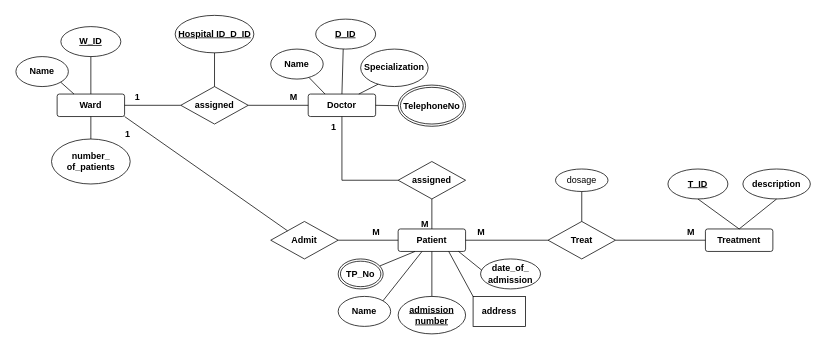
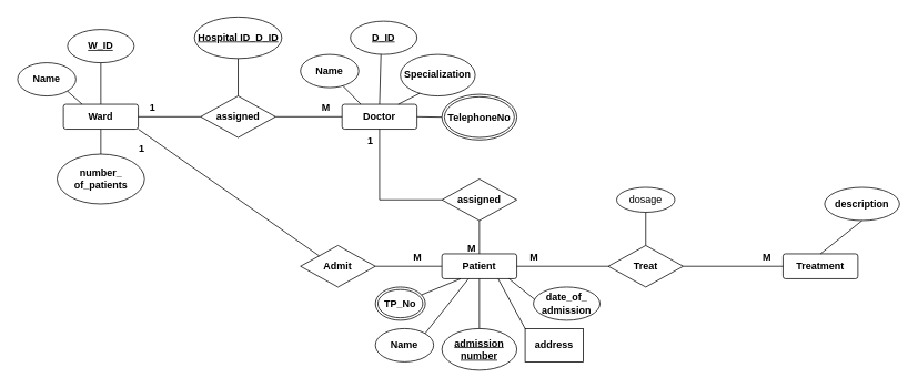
  <mxCell id="0" />
  <mxCell id="1" parent="0" />
  <mxCell id="2" value="&lt;b&gt;Ward &lt;/b&gt;" style="rounded=1;arcSize=10;whiteSpace=wrap;html=1;align=center;" parent="1" vertex="1"><mxGeometry x="75" y="125" width="90" height="30" as="geometry" /></mxCell>
  <mxCell id="3" value="&lt;b&gt;W_ID&lt;/b&gt;" style="ellipse;whiteSpace=wrap;html=1;align=center;fontStyle=4;" parent="1" vertex="1"><mxGeometry x="80" y="35" width="80" height="40" as="geometry" /></mxCell>
  <mxCell id="4" value="&lt;b&gt;Name &lt;/b&gt;" style="ellipse;whiteSpace=wrap;html=1;align=center;" parent="1" vertex="1"><mxGeometry x="20" y="75" width="70" height="40" as="geometry" /></mxCell>
  <mxCell id="5" value="&lt;b&gt;number_&lt;br&gt;of_patients&lt;/b&gt;" style="ellipse;whiteSpace=wrap;html=1;align=center;" parent="1" vertex="1"><mxGeometry x="67.5" y="185" width="105" height="60" as="geometry" /></mxCell>
  <mxCell id="6" value="" style="endArrow=none;html=1;rounded=0;entryX=0.5;entryY=1;entryDx=0;entryDy=0;exitX=0.5;exitY=0;exitDx=0;exitDy=0;" parent="1" source="5" target="2" edge="1"><mxGeometry relative="1" as="geometry"><mxPoint x="-10" y="185" as="sourcePoint" /><mxPoint x="150" y="185" as="targetPoint" /></mxGeometry></mxCell>
  <mxCell id="7" value="" style="endArrow=none;html=1;rounded=0;entryX=0.5;entryY=1;entryDx=0;entryDy=0;exitX=0.5;exitY=0;exitDx=0;exitDy=0;" parent="1" source="2" target="3" edge="1"><mxGeometry relative="1" as="geometry"><mxPoint x="120" y="115" as="sourcePoint" /><mxPoint x="120" y="95" as="targetPoint" /></mxGeometry></mxCell>
  <mxCell id="8" value="" style="endArrow=none;html=1;rounded=0;exitX=1;exitY=1;exitDx=0;exitDy=0;entryX=0.25;entryY=0;entryDx=0;entryDy=0;" parent="1" source="4" target="2" edge="1"><mxGeometry relative="1" as="geometry"><mxPoint x="10" y="145" as="sourcePoint" /><mxPoint x="170" y="145" as="targetPoint" /></mxGeometry></mxCell>
  <mxCell id="9" value="&lt;b&gt;Doctor &lt;/b&gt;" style="rounded=1;arcSize=10;whiteSpace=wrap;html=1;align=center;" parent="1" vertex="1"><mxGeometry x="410" y="125" width="90" height="30" as="geometry" /></mxCell>
  <mxCell id="10" value="&lt;b&gt;assigned&lt;/b&gt;" style="shape=rhombus;perimeter=rhombusPerimeter;whiteSpace=wrap;html=1;align=center;" parent="1" vertex="1"><mxGeometry x="240" y="115" width="90" height="50" as="geometry" /></mxCell>
  <mxCell id="11" value="" style="endArrow=none;html=1;rounded=0;exitX=1;exitY=0.5;exitDx=0;exitDy=0;entryX=0;entryY=0.5;entryDx=0;entryDy=0;" parent="1" source="2" target="10" edge="1"><mxGeometry relative="1" as="geometry"><mxPoint x="180" y="155" as="sourcePoint" /><mxPoint x="340" y="155" as="targetPoint" /></mxGeometry></mxCell>
  <mxCell id="12" value="" style="endArrow=none;html=1;rounded=0;exitX=1;exitY=0.5;exitDx=0;exitDy=0;entryX=0;entryY=0.5;entryDx=0;entryDy=0;" parent="1" source="10" target="9" edge="1"><mxGeometry relative="1" as="geometry"><mxPoint x="345" y="139.57" as="sourcePoint" /><mxPoint x="380" y="140" as="targetPoint" /></mxGeometry></mxCell>
  <mxCell id="13" value="&lt;b&gt;1&lt;/b&gt;" style="text;strokeColor=none;fillColor=none;spacingLeft=4;spacingRight=4;overflow=hidden;rotatable=0;points=[[0,0.5],[1,0.5]];portConstraint=eastwest;fontSize=12;whiteSpace=wrap;html=1;" parent="1" vertex="1"><mxGeometry x="172.5" y="115" width="40" height="30" as="geometry" /></mxCell>
  <mxCell id="14" value="&lt;b&gt;M&lt;/b&gt;" style="text;strokeColor=none;fillColor=none;spacingLeft=4;spacingRight=4;overflow=hidden;rotatable=0;points=[[0,0.5],[1,0.5]];portConstraint=eastwest;fontSize=12;whiteSpace=wrap;html=1;" parent="1" vertex="1"><mxGeometry x="380" y="115" width="40" height="30" as="geometry" /></mxCell>
  <mxCell id="15" value="&lt;b&gt;Patient &lt;/b&gt;" style="rounded=1;arcSize=10;whiteSpace=wrap;html=1;align=center;" parent="1" vertex="1"><mxGeometry x="530" y="305" width="90" height="30" as="geometry" /></mxCell>
  <mxCell id="16" value="&lt;b&gt;Admit&lt;/b&gt;" style="shape=rhombus;perimeter=rhombusPerimeter;whiteSpace=wrap;html=1;align=center;" parent="1" vertex="1"><mxGeometry x="360" y="295" width="90" height="50" as="geometry" /></mxCell>
  <mxCell id="17" value="" style="endArrow=none;html=1;rounded=0;exitX=1;exitY=1;exitDx=0;exitDy=0;entryX=0;entryY=0;entryDx=0;entryDy=0;" parent="1" source="2" target="16" edge="1"><mxGeometry relative="1" as="geometry"><mxPoint x="260" y="295" as="sourcePoint" /><mxPoint x="485" y="345" as="targetPoint" /></mxGeometry></mxCell>
  <mxCell id="18" value="" style="endArrow=none;html=1;rounded=0;exitX=1;exitY=0.5;exitDx=0;exitDy=0;entryX=0;entryY=0.5;entryDx=0;entryDy=0;" parent="1" source="16" target="15" edge="1"><mxGeometry relative="1" as="geometry"><mxPoint x="471" y="295" as="sourcePoint" /><mxPoint x="569" y="378" as="targetPoint" /></mxGeometry></mxCell>
  <mxCell id="19" value="&lt;b&gt;admission&lt;br&gt;number &lt;/b&gt;" style="ellipse;whiteSpace=wrap;html=1;align=center;fontStyle=4;" parent="1" vertex="1"><mxGeometry x="530" y="395" width="90" height="50" as="geometry" /></mxCell>
  <mxCell id="20" value="&lt;b&gt;Name &lt;/b&gt;" style="ellipse;whiteSpace=wrap;html=1;align=center;" parent="1" vertex="1"><mxGeometry x="450" y="395" width="70" height="40" as="geometry" /></mxCell>
  <mxCell id="21" value="&lt;b&gt;address &lt;/b&gt;" style="whiteSpace=wrap;html=1;align=center;rounded=0;" parent="1" vertex="1"><mxGeometry x="630" y="395" width="70" height="40" as="geometry" /></mxCell>
  <mxCell id="22" value="&lt;b&gt;TP_No&lt;/b&gt;" style="ellipse;shape=doubleEllipse;margin=3;whiteSpace=wrap;html=1;align=center;" parent="1" vertex="1"><mxGeometry x="450" y="345" width="60" height="40" as="geometry" /></mxCell>
  <mxCell id="23" value="&lt;b&gt;date_of_&lt;br&gt;admission&lt;/b&gt;" style="ellipse;whiteSpace=wrap;html=1;align=center;" parent="1" vertex="1"><mxGeometry x="640" y="345" width="80" height="40" as="geometry" /></mxCell>
  <mxCell id="24" value="" style="endArrow=none;html=1;rounded=0;entryX=0.25;entryY=1;entryDx=0;entryDy=0;" parent="1" source="22" target="15" edge="1"><mxGeometry relative="1" as="geometry"><mxPoint x="540" y="355" as="sourcePoint" /><mxPoint x="700" y="355" as="targetPoint" /></mxGeometry></mxCell>
  <mxCell id="25" value="" style="endArrow=none;html=1;rounded=0;entryX=0.354;entryY=1.001;entryDx=0;entryDy=0;exitX=1;exitY=0;exitDx=0;exitDy=0;entryPerimeter=0;" parent="1" source="20" target="15" edge="1"><mxGeometry relative="1" as="geometry"><mxPoint x="516" y="364" as="sourcePoint" /><mxPoint x="563" y="345" as="targetPoint" /></mxGeometry></mxCell>
  <mxCell id="26" value="" style="endArrow=none;html=1;rounded=0;entryX=0.5;entryY=1;entryDx=0;entryDy=0;exitX=0.5;exitY=0;exitDx=0;exitDy=0;" parent="1" source="19" target="15" edge="1"><mxGeometry relative="1" as="geometry"><mxPoint x="520" y="411" as="sourcePoint" /><mxPoint x="572" y="345" as="targetPoint" /></mxGeometry></mxCell>
  <mxCell id="27" value="" style="endArrow=none;html=1;rounded=0;entryX=0.75;entryY=1;entryDx=0;entryDy=0;exitX=0;exitY=0;exitDx=0;exitDy=0;" parent="1" source="21" target="15" edge="1"><mxGeometry relative="1" as="geometry"><mxPoint x="585" y="405" as="sourcePoint" /><mxPoint x="585" y="345" as="targetPoint" /></mxGeometry></mxCell>
  <mxCell id="28" value="" style="endArrow=none;html=1;rounded=0;entryX=0.894;entryY=0.996;entryDx=0;entryDy=0;exitX=0.019;exitY=0.374;exitDx=0;exitDy=0;exitPerimeter=0;entryPerimeter=0;" parent="1" source="23" target="15" edge="1"><mxGeometry relative="1" as="geometry"><mxPoint x="672" y="395" as="sourcePoint" /><mxPoint x="620" y="329" as="targetPoint" /></mxGeometry></mxCell>
  <mxCell id="29" value="&lt;b&gt;Treatment &lt;/b&gt;" style="rounded=1;arcSize=10;whiteSpace=wrap;html=1;align=center;" parent="1" vertex="1"><mxGeometry x="940" y="305" width="90" height="30" as="geometry" /></mxCell>
  <mxCell id="30" value="&lt;b&gt;Treat&lt;/b&gt;" style="shape=rhombus;perimeter=rhombusPerimeter;whiteSpace=wrap;html=1;align=center;" parent="1" vertex="1"><mxGeometry x="730" y="295" width="90" height="50" as="geometry" /></mxCell>
  <mxCell id="31" value="" style="endArrow=none;html=1;rounded=0;exitX=1;exitY=0.5;exitDx=0;exitDy=0;" parent="1" source="15" target="30" edge="1"><mxGeometry relative="1" as="geometry"><mxPoint x="650" y="315" as="sourcePoint" /><mxPoint x="810" y="315" as="targetPoint" /></mxGeometry></mxCell>
  <mxCell id="32" value="" style="endArrow=none;html=1;rounded=0;exitX=1;exitY=0.5;exitDx=0;exitDy=0;entryX=0;entryY=0.5;entryDx=0;entryDy=0;" parent="1" source="30" target="29" edge="1"><mxGeometry relative="1" as="geometry"><mxPoint x="830" y="319.57" as="sourcePoint" /><mxPoint x="940" y="319.57" as="targetPoint" /></mxGeometry></mxCell>
- <mxCell id="33" value="&lt;b&gt;T_ID&lt;/b&gt;" style="ellipse;whiteSpace=wrap;html=1;align=center;fontStyle=4;" parent="1" vertex="1"><mxGeometry x="890" y="225" width="80" height="40" as="geometry" /></mxCell>
  <mxCell id="34" value="&lt;b&gt;description &lt;/b&gt;" style="ellipse;whiteSpace=wrap;html=1;align=center;" parent="1" vertex="1"><mxGeometry x="990" y="225" width="90" height="40" as="geometry" /></mxCell>
- <mxCell id="35" value="" style="endArrow=none;html=1;rounded=0;exitX=0.5;exitY=1;exitDx=0;exitDy=0;entryX=0.5;entryY=0;entryDx=0;entryDy=0;" parent="1" source="33" target="29" edge="1"><mxGeometry relative="1" as="geometry"><mxPoint x="910" y="295" as="sourcePoint" /><mxPoint x="1070" y="295" as="targetPoint" /></mxGeometry></mxCell>
  <mxCell id="36" value="" style="endArrow=none;html=1;rounded=0;exitX=0.5;exitY=1;exitDx=0;exitDy=0;entryX=0.5;entryY=0;entryDx=0;entryDy=0;" parent="1" source="34" target="29" edge="1"><mxGeometry relative="1" as="geometry"><mxPoint x="940" y="275" as="sourcePoint" /><mxPoint x="995" y="315" as="targetPoint" /></mxGeometry></mxCell>
  <mxCell id="37" value="&lt;b&gt;Name &lt;/b&gt;" style="ellipse;whiteSpace=wrap;html=1;align=center;" parent="1" vertex="1"><mxGeometry x="360" y="65" width="70" height="40" as="geometry" /></mxCell>
  <mxCell id="38" value="&lt;b&gt;D_ID&lt;/b&gt;" style="ellipse;whiteSpace=wrap;html=1;align=center;fontStyle=4;" parent="1" vertex="1"><mxGeometry x="420" y="25" width="80" height="40" as="geometry" /></mxCell>
  <mxCell id="39" value="&lt;b&gt; Specialization&lt;/b&gt;" style="ellipse;whiteSpace=wrap;html=1;align=center;" parent="1" vertex="1"><mxGeometry x="480" y="65" width="90" height="50" as="geometry" /></mxCell>
  <mxCell id="40" value="&lt;b&gt;TelephoneNo&lt;/b&gt;" style="ellipse;shape=doubleEllipse;margin=3;whiteSpace=wrap;html=1;align=center;" parent="1" vertex="1"><mxGeometry x="530" y="113" width="90" height="55" as="geometry" /></mxCell>
  <mxCell id="41" value="" style="endArrow=none;html=1;rounded=0;exitX=0.729;exitY=0.947;exitDx=0;exitDy=0;exitPerimeter=0;entryX=0.25;entryY=0;entryDx=0;entryDy=0;" parent="1" source="37" target="9" edge="1"><mxGeometry relative="1" as="geometry"><mxPoint x="430" y="115" as="sourcePoint" /><mxPoint x="590" y="115" as="targetPoint" /></mxGeometry></mxCell>
  <mxCell id="42" value="" style="endArrow=none;html=1;rounded=0;exitX=0.5;exitY=0;exitDx=0;exitDy=0;entryX=0.459;entryY=0.999;entryDx=0;entryDy=0;entryPerimeter=0;" parent="1" source="9" target="38" edge="1"><mxGeometry relative="1" as="geometry"><mxPoint x="440" y="105" as="sourcePoint" /><mxPoint x="600" y="105" as="targetPoint" /></mxGeometry></mxCell>
  <mxCell id="43" value="" style="endArrow=none;html=1;rounded=0;exitX=0.75;exitY=0;exitDx=0;exitDy=0;entryX=0.259;entryY=0.937;entryDx=0;entryDy=0;entryPerimeter=0;" parent="1" source="9" target="39" edge="1"><mxGeometry relative="1" as="geometry"><mxPoint x="480" y="105" as="sourcePoint" /><mxPoint x="640" y="105" as="targetPoint" /></mxGeometry></mxCell>
  <mxCell id="44" value="" style="endArrow=none;html=1;rounded=0;exitX=1;exitY=0.5;exitDx=0;exitDy=0;entryX=0;entryY=0.5;entryDx=0;entryDy=0;" parent="1" source="9" target="40" edge="1"><mxGeometry relative="1" as="geometry"><mxPoint x="520" y="135" as="sourcePoint" /><mxPoint x="680" y="135" as="targetPoint" /></mxGeometry></mxCell>
  <mxCell id="45" value="&lt;b&gt; Hospital ID_&lt;span style=&quot;border-color: var(--border-color);&quot;&gt;D_ID&lt;/span&gt;&lt;/b&gt;" style="ellipse;whiteSpace=wrap;html=1;align=center;fontStyle=4;" parent="1" vertex="1"><mxGeometry x="232.5" y="20" width="105" height="50" as="geometry" /></mxCell>
  <mxCell id="46" value="" style="endArrow=none;html=1;rounded=0;entryX=0.5;entryY=1;entryDx=0;entryDy=0;exitX=0.5;exitY=0;exitDx=0;exitDy=0;" parent="1" source="10" target="45" edge="1"><mxGeometry relative="1" as="geometry"><mxPoint x="230" y="145" as="sourcePoint" /><mxPoint x="390" y="145" as="targetPoint" /></mxGeometry></mxCell>
  <mxCell id="47" value="&lt;b style=&quot;border-color: var(--border-color);&quot;&gt;assigned&lt;/b&gt;" style="shape=rhombus;perimeter=rhombusPerimeter;whiteSpace=wrap;html=1;align=center;" parent="1" vertex="1"><mxGeometry x="530" y="215" width="90" height="50" as="geometry" /></mxCell>
  <mxCell id="48" value="" style="endArrow=none;html=1;rounded=0;exitX=0.5;exitY=1;exitDx=0;exitDy=0;entryX=0;entryY=0.5;entryDx=0;entryDy=0;" parent="1" source="9" target="47" edge="1"><mxGeometry relative="1" as="geometry"><mxPoint x="570" y="225" as="sourcePoint" /><mxPoint x="460" y="225" as="targetPoint" /><Array as="points"><mxPoint x="455" y="240" /></Array></mxGeometry></mxCell>
  <mxCell id="49" value="" style="endArrow=none;html=1;rounded=0;exitX=0.5;exitY=1;exitDx=0;exitDy=0;entryX=0.5;entryY=0;entryDx=0;entryDy=0;" parent="1" source="47" target="15" edge="1"><mxGeometry relative="1" as="geometry"><mxPoint x="650" y="225" as="sourcePoint" /><mxPoint x="810" y="225" as="targetPoint" /></mxGeometry></mxCell>
  <mxCell id="50" value="&lt;b&gt;1&lt;/b&gt;" style="text;strokeColor=none;fillColor=none;spacingLeft=4;spacingRight=4;overflow=hidden;rotatable=0;points=[[0,0.5],[1,0.5]];portConstraint=eastwest;fontSize=12;whiteSpace=wrap;html=1;" parent="1" vertex="1"><mxGeometry x="435" y="155" width="40" height="30" as="geometry" /></mxCell>
  <mxCell id="51" value="&lt;b&gt;M&lt;/b&gt;" style="text;strokeColor=none;fillColor=none;spacingLeft=4;spacingRight=4;overflow=hidden;rotatable=0;points=[[0,0.5],[1,0.5]];portConstraint=eastwest;fontSize=12;whiteSpace=wrap;html=1;" parent="1" vertex="1"><mxGeometry x="555" y="285" width="40" height="30" as="geometry" /></mxCell>
  <mxCell id="52" value="&lt;b&gt;M&lt;/b&gt;" style="text;strokeColor=none;fillColor=none;spacingLeft=4;spacingRight=4;overflow=hidden;rotatable=0;points=[[0,0.5],[1,0.5]];portConstraint=eastwest;fontSize=12;whiteSpace=wrap;html=1;" parent="1" vertex="1"><mxGeometry x="630" y="295" width="40" height="30" as="geometry" /></mxCell>
  <mxCell id="53" value="&lt;b&gt;M&lt;/b&gt;" style="text;strokeColor=none;fillColor=none;spacingLeft=4;spacingRight=4;overflow=hidden;rotatable=0;points=[[0,0.5],[1,0.5]];portConstraint=eastwest;fontSize=12;whiteSpace=wrap;html=1;" parent="1" vertex="1"><mxGeometry x="910" y="295" width="40" height="30" as="geometry" /></mxCell>
  <mxCell id="54" value="&lt;b&gt;1&lt;/b&gt;" style="text;strokeColor=none;fillColor=none;spacingLeft=4;spacingRight=4;overflow=hidden;rotatable=0;points=[[0,0.5],[1,0.5]];portConstraint=eastwest;fontSize=12;whiteSpace=wrap;html=1;" parent="1" vertex="1"><mxGeometry x="160" y="165" width="40" height="30" as="geometry" /></mxCell>
  <mxCell id="55" value="&lt;b&gt;M&lt;/b&gt;" style="text;strokeColor=none;fillColor=none;spacingLeft=4;spacingRight=4;overflow=hidden;rotatable=0;points=[[0,0.5],[1,0.5]];portConstraint=eastwest;fontSize=12;whiteSpace=wrap;html=1;" parent="1" vertex="1"><mxGeometry x="490" y="295" width="40" height="30" as="geometry" /></mxCell>
  <mxCell id="56" value="dosage" style="ellipse;whiteSpace=wrap;html=1;align=center;" vertex="1" parent="1"><mxGeometry x="740" y="225" width="70" height="30" as="geometry" /></mxCell>
  <mxCell id="57" value="" style="endArrow=none;html=1;rounded=0;entryX=0.5;entryY=1;entryDx=0;entryDy=0;exitX=0.5;exitY=0;exitDx=0;exitDy=0;" edge="1" parent="1" source="30" target="56"><mxGeometry relative="1" as="geometry"><mxPoint x="660" y="285" as="sourcePoint" /><mxPoint x="820" y="285" as="targetPoint" /></mxGeometry></mxCell>
